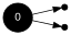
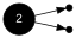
  digraph {
    rankdir=LR
    node [fontname=Arial shape=point]
-   n1 [color=black fillcolor=black fontcolor=white label=0 shape=circle style=filled]
+   n1 [color=black fillcolor=black fontcolor=white label=2 shape=circle style=filled]
    null0xaaaaaaac12c0L [width=0.1]
    null0xaaaaaaac12c0R [width=0.1]
    n1 -> null0xaaaaaaac12c0L
    n1 -> null0xaaaaaaac12c0R
  }
